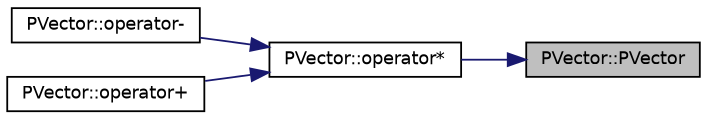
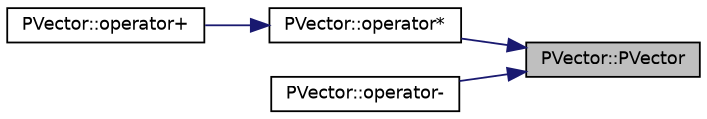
  digraph {
    rankdir=RL
    node [color=black fillcolor=white fontname=Helvetica fontsize=10 shape=record style=filled]
    edge [color=midnightblue dir=back fontname=Helvetica fontsize=10 labelfontname=Helvetica labelfontsize=10 style=solid]
    n1 [fillcolor=grey75 fontcolor=black height=0.2 label="PVector::PVector" width=0.4]
    n2 [height=0.2 label="PVector::operator*" width=0.4]
    n3 [height=0.2 label="PVector::operator-" width=0.4]
    n4 [height=0.2 label="PVector::operator+" width=0.4]
    n1 -> n2
-   n2 -> n3
+   n1 -> n3
    n2 -> n4
  }
